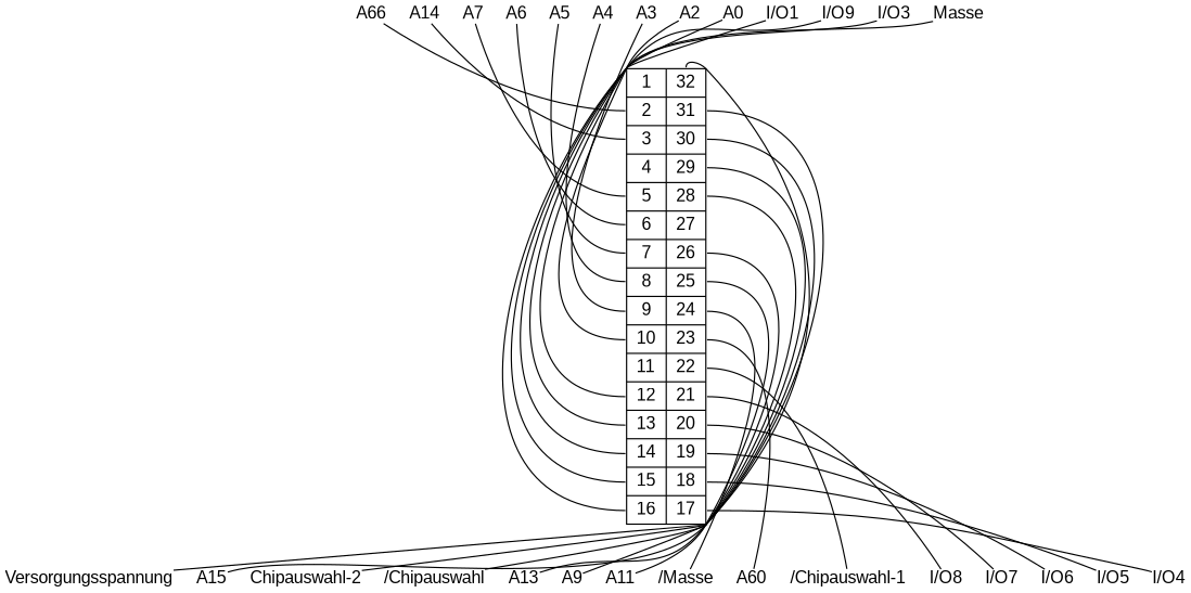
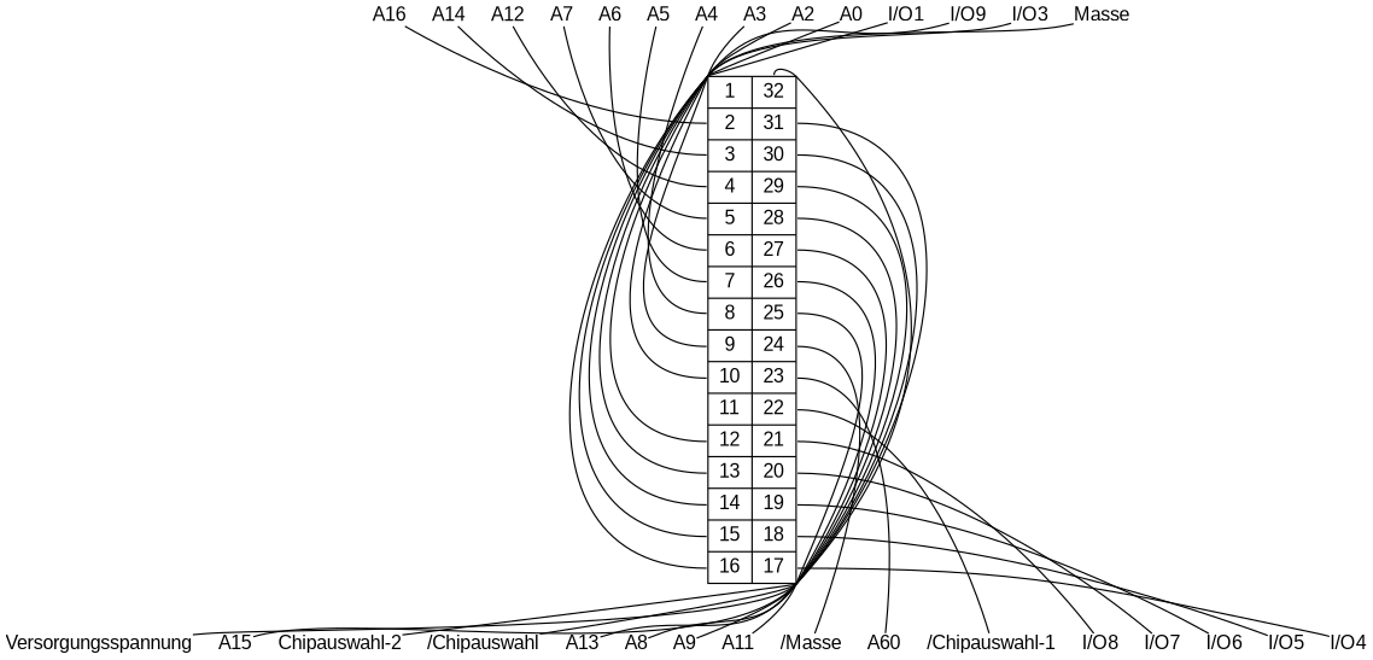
  graph {
    fontname="Liberation Sans"
    newrank=true
    node [fontname="Liberation Sans" shape=plain]
    edge [fontname="Liberation Sans"]
-   A16 [label=A66]
+   A16
    n2 [label="{<p1>1|<p2>2|<p3>3|<p4>4|<p5>5|<p6>6|<p7>7|<p8>8|<p9>9|<p10>10|<p11>11|<p12>12|<p13>13|<p14>14|<p15>15|<p16>16}|{<p32>32|<p31>31|<p30>30|<p29>29|<p28>28|<p27>27|<p26>26|<p25>25|<p24>24|<p23>23|<p22>22|<p21>21|<p20>20|<p19>19|<p18>18|<p17>17}" shape=record]
    A14
+   A12
    A7
    A6
    A5
    A4
    A3
    A2
    A0
    "I/O1"
    n13 [label="I/O9"]
    "I/O3"
    Masse
    Versorgungsspannung
    A15
    "Chipauswahl-2"
    n19 [label="/Chipauswahl"]
    A13
+   A8
    A9
    A11
    n24 [label="/Masse"]
    n25 [label=A60]
    "/Chipauswahl-1"
    "I/O8"
    "I/O7"
    "I/O6"
    "I/O5"
    "I/O4"
    subgraph sub_1 {
      A16
      n2
      A14
+     A12
      A7
      A6
      A5
      A4
      A3
      A2
      A0
      "I/O1"
      n13
      "I/O3"
      Masse
    }
    subgraph sub_2 {
      n2
      Versorgungsspannung
      A15
      "Chipauswahl-2"
      n19
      A13
+     A8
      A9
      A11
      n24
      n25
      "/Chipauswahl-1"
      "I/O8"
      "I/O7"
      "I/O6"
      "I/O5"
      "I/O4"
    }
    A16 -- n2 [headport=p2]
    n2 -- Versorgungsspannung [tailport=p32]
    n2 -- A15 [tailport=p31]
    n2 -- "Chipauswahl-2" [tailport=p30]
    n2 -- n19 [tailport=p29]
    n2 -- A13 [tailport=p28]
+   n2 -- A8 [tailport=p27]
    n2 -- A9 [tailport=p26]
    n2 -- A11 [tailport=p25]
    n2 -- n24 [tailport=p24]
    n2 -- n25 [tailport=p23]
    n2 -- "/Chipauswahl-1" [tailport=p22]
    n2 -- "I/O8" [tailport=p21]
    n2 -- "I/O7" [tailport=p20]
    n2 -- "I/O6" [tailport=p19]
    n2 -- "I/O5" [tailport=p18]
    n2 -- "I/O4" [tailport=p17]
    A14 -- n2 [headport=p3]
+   A12 -- n2 [headport=p4]
    A7 -- n2 [headport=p5]
    A6 -- n2 [headport=p6]
    A5 -- n2 [headport=p7]
    A4 -- n2 [headport=p8]
    A3 -- n2 [headport=p9]
    A2 -- n2 [headport=p10]
    A0 -- n2 [headport=p12]
    "I/O1" -- n2 [headport=p13]
    n13 -- n2 [headport=p14]
    "I/O3" -- n2 [headport=p15]
    Masse -- n2 [headport=p16]
  }
